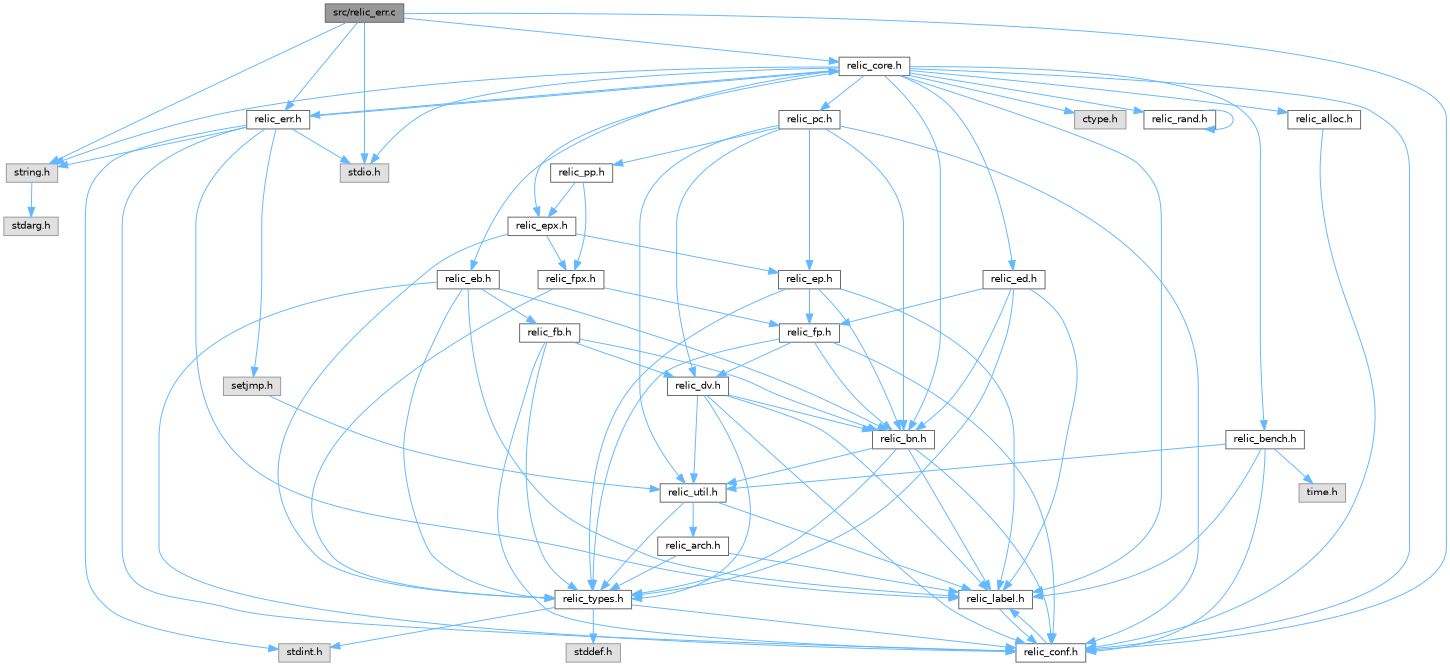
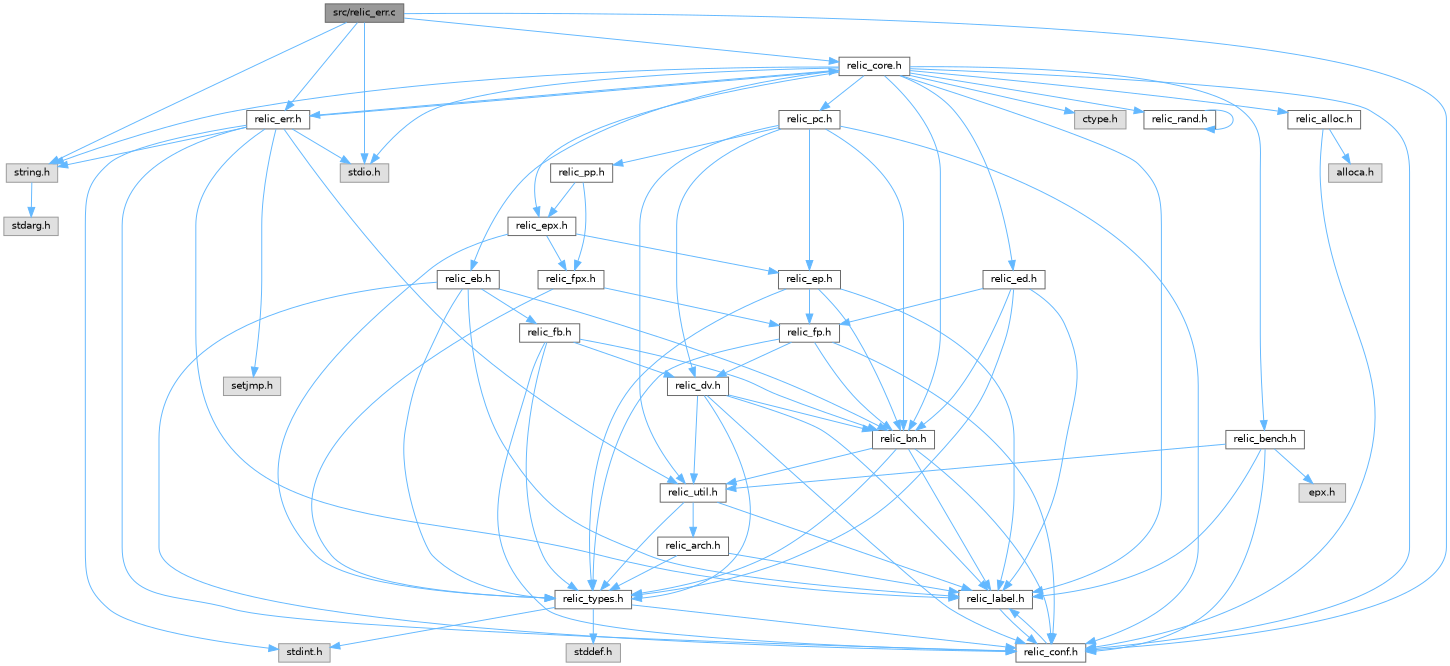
  digraph {
    node [color=grey40 fillcolor=white fontname=Helvetica fontsize=10 shape=box style=filled]
    edge [color=steelblue1 fontname=Helvetica fontsize=10 labelfontname=Helvetica labelfontsize=10 style=solid]
    n1 [color=gray40 fillcolor=grey60 fontcolor=black height=0.2 label="src/relic_err.c" width=0.4]
    n2 [color=grey60 fillcolor="#E0E0E0" height=0.2 label="stdio.h" width=0.4]
    n3 [color=grey60 fillcolor="#E0E0E0" height=0.2 label="string.h" width=0.4]
    n4 [height=0.2 label="relic_core.h" width=0.4]
    n5 [height=0.2 label="relic_err.h" width=0.4]
    n6 [height=0.2 label="relic_conf.h" width=0.4]
    n7 [color=grey60 fillcolor="#E0E0E0" height=0.2 label="stdarg.h" width=0.4]
    n8 [color=grey60 fillcolor="#E0E0E0" height=0.2 label="ctype.h" width=0.4]
    n9 [height=0.2 label="relic_label.h" width=0.4]
    n10 [height=0.2 label="relic_bn.h" width=0.4]
    n11 [height=0.2 label="relic_eb.h" width=0.4]
    n12 [height=0.2 label="relic_epx.h" width=0.4]
    n13 [height=0.2 label="relic_ed.h" width=0.4]
    n14 [height=0.2 label="relic_pc.h" width=0.4]
    n15 [height=0.2 label="relic_bench.h" width=0.4]
    n16 [height=0.2 label="relic_rand.h" width=0.4]
    n17 [height=0.2 label="relic_alloc.h" width=0.4]
    n18 [color=grey60 fillcolor="#E0E0E0" height=0.2 label="stdint.h" width=0.4]
    n19 [height=0.2 label="relic_util.h" width=0.4]
    n20 [color=grey60 fillcolor="#E0E0E0" height=0.2 label="setjmp.h" width=0.4]
    n21 [height=0.2 label="relic_types.h" width=0.4]
    n22 [height=0.2 label="relic_fb.h" width=0.4]
    n23 [height=0.2 label="relic_fpx.h" width=0.4]
    n24 [height=0.2 label="relic_ep.h" width=0.4]
    n25 [height=0.2 label="relic_fp.h" width=0.4]
    n26 [height=0.2 label="relic_dv.h" width=0.4]
    n27 [height=0.2 label="relic_pp.h" width=0.4]
-   n28 [color=grey60 fillcolor="#E0E0E0" height=0.2 label="time.h" width=0.4]
+   n28 [color=grey60 fillcolor="#E0E0E0" height=0.2 label="epx.h" width=0.4]
+   n29 [color=grey60 fillcolor="#E0E0E0" height=0.2 label="alloca.h" width=0.4]
    n30 [height=0.2 label="relic_arch.h" width=0.4]
    n31 [color=grey60 fillcolor="#E0E0E0" height=0.2 label="stddef.h" width=0.4]
    n1 -> n2
    n1 -> n3
    n1 -> n4
    n1 -> n5
    n1 -> n6
    n3 -> n7
    n4 -> n2
    n4 -> n3
    n4 -> n5
    n4 -> n6
    n4 -> n8
    n4 -> n9
    n4 -> n10
    n4 -> n11
    n4 -> n12
    n4 -> n13
    n4 -> n14
    n4 -> n15
    n4 -> n16
    n4 -> n17
    n5 -> n2
    n5 -> n3
    n5 -> n4
    n5 -> n6
    n5 -> n9
    n5 -> n18
-   n20 -> n19
+   n5 -> n19
    n5 -> n20
    n6 -> n9
    n9 -> n6
    n10 -> n6
    n10 -> n9
    n10 -> n19
    n10 -> n21
    n11 -> n6
    n11 -> n9
    n11 -> n10
    n11 -> n21
    n11 -> n22
    n12 -> n21
    n12 -> n23
    n12 -> n24
    n13 -> n9
    n13 -> n10
    n13 -> n21
    n13 -> n25
    n14 -> n6
    n14 -> n10
    n14 -> n19
    n14 -> n24
    n14 -> n26
    n14 -> n27
    n15 -> n6
    n15 -> n9
    n15 -> n19
    n15 -> n28
    n16 -> n16
    n17 -> n6
+   n17 -> n29
    n19 -> n9
    n19 -> n21
    n19 -> n30
    n21 -> n6
    n21 -> n18
    n21 -> n31
    n22 -> n6
    n22 -> n10
    n22 -> n21
    n22 -> n26
    n23 -> n21
    n23 -> n25
    n24 -> n9
    n24 -> n10
    n24 -> n21
    n24 -> n25
    n25 -> n6
    n25 -> n10
    n25 -> n21
    n25 -> n26
    n26 -> n6
    n26 -> n9
    n26 -> n10
    n26 -> n19
    n26 -> n21
    n27 -> n12
    n27 -> n23
    n30 -> n9
    n30 -> n21
  }
